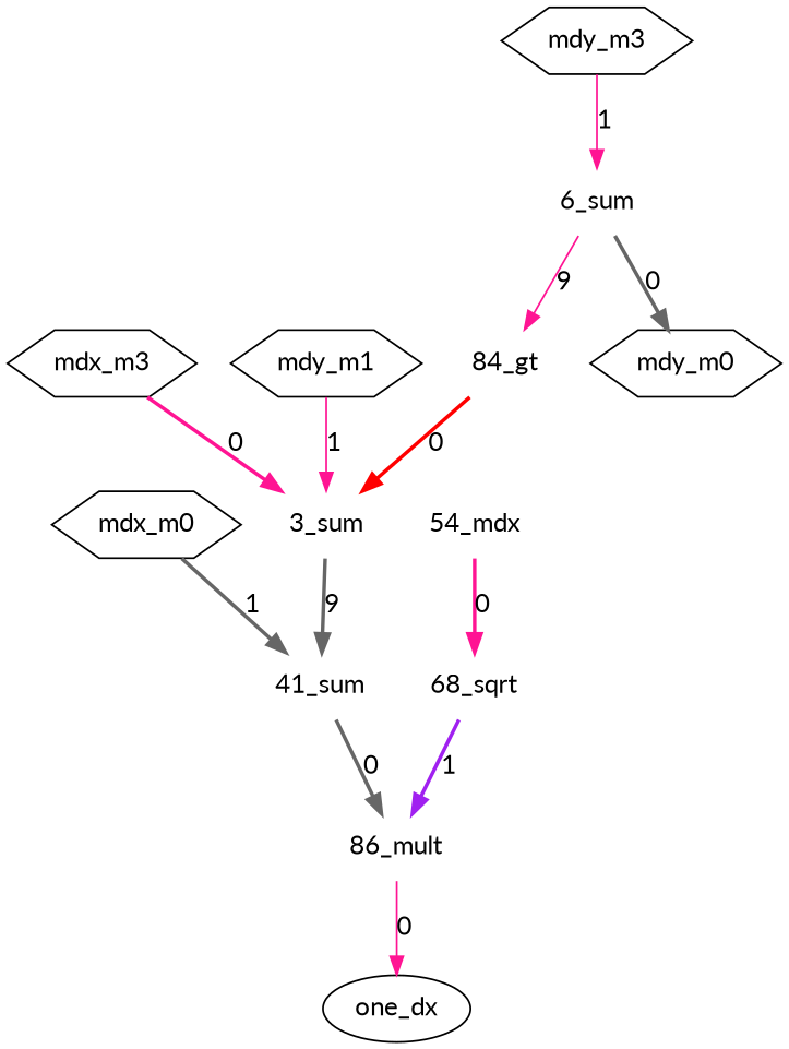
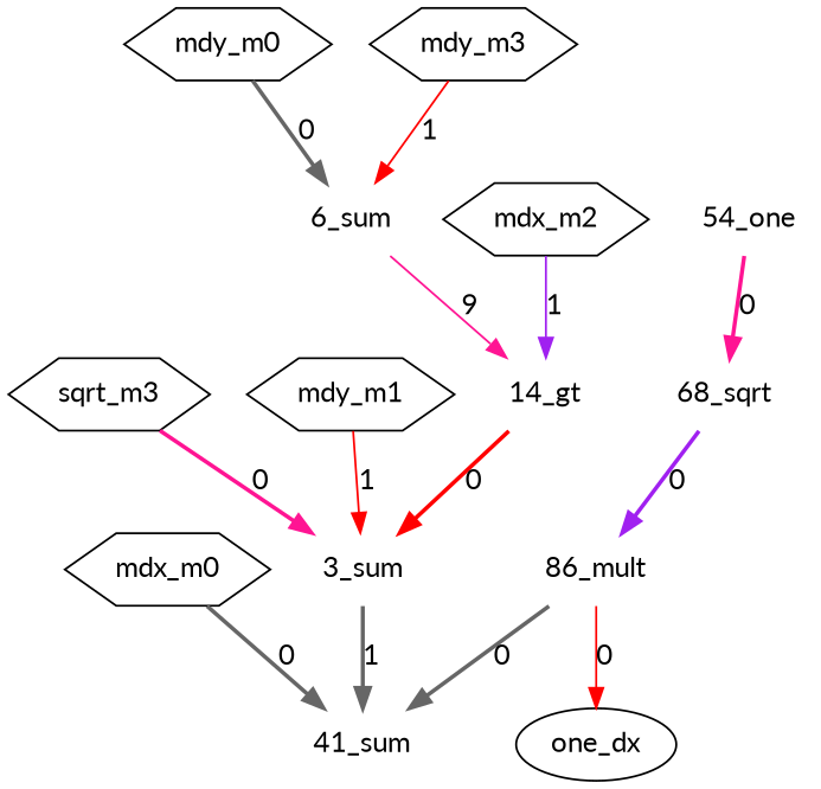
  digraph {
    fontname=Lato
    node [fontname=Lato shape=none]
    edge [color=deeppink fontname=Lato style=bold]
    n1 [label=one_dx shape=oval]
    n2 [label="86_mult"]
    n3 [label="41_sum"]
    mdx_m0 [shape=polygon sides=6]
    n5 [label="3_sum"]
-   mdx_m3 [shape=polygon sides=6]
+   mdx_m3 [shape=polygon sides=6 label=sqrt_m3]
    mdy_m1 [shape=polygon sides=6]
    n8 [label="68_sqrt"]
-   n9 [label="54_mdx"]
-   n10 [label="84_gt"]
+   n9 [label="54_one"]
+   n10 [label="14_gt"]
    n11 [label="6_sum"]
    mdy_m0 [shape=polygon sides=6]
    mdy_m3 [shape=polygon sides=6]
-   n2 -> n1 [label=0 style=solid]
-   n3 -> n2 [color=gray40 label=0]
-   mdx_m0 -> n3 [color=gray40 label=1]
-   n5 -> n3 [color=gray40 label=9]
+   mdx_m2 [shape=polygon sides=6]
+   n2 -> n1 [color=red label=0 style=solid]
+   n2 -> n3 [color=gray40 label=0]
+   mdx_m0 -> n3 [color=gray40 label=0]
+   n5 -> n3 [color=gray40 label=1]
    mdx_m3 -> n5 [label=0]
-   mdy_m1 -> n5 [label=1 style=solid]
-   n8 -> n2 [color=purple label=1]
+   mdy_m1 -> n5 [color=red label=1 style=solid]
+   n8 -> n2 [color=purple label=0]
    n9 -> n8 [label=0]
    n10 -> n5 [color=red label=0]
    n11 -> n10 [label=9 style=solid]
-   n11 -> mdy_m0 [color=gray40 label=0]
-   mdy_m3 -> n11 [label=1 style=solid]
+   mdy_m0 -> n11 [color=gray40 label=0]
+   mdy_m3 -> n11 [color=red label=1 style=solid]
+   mdx_m2 -> n10 [color=purple label=1 style=solid]
  }
